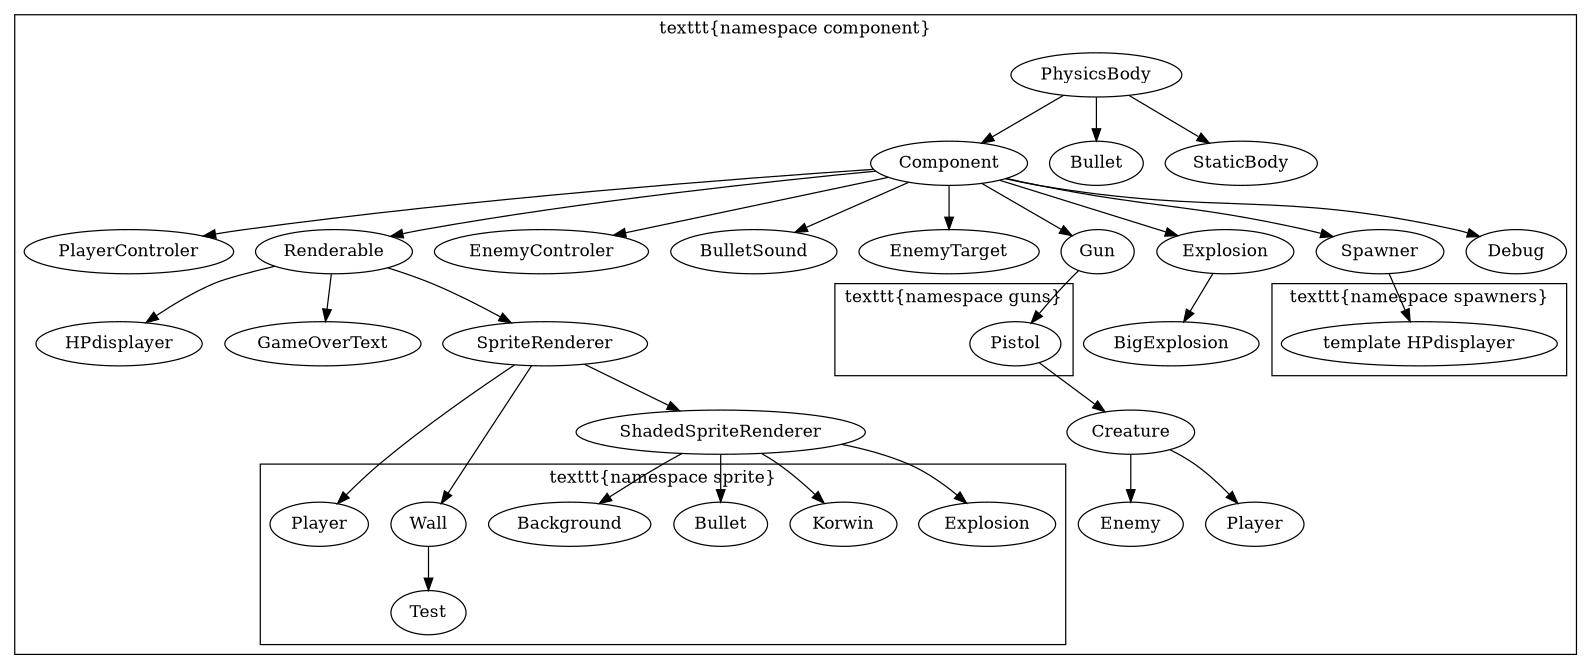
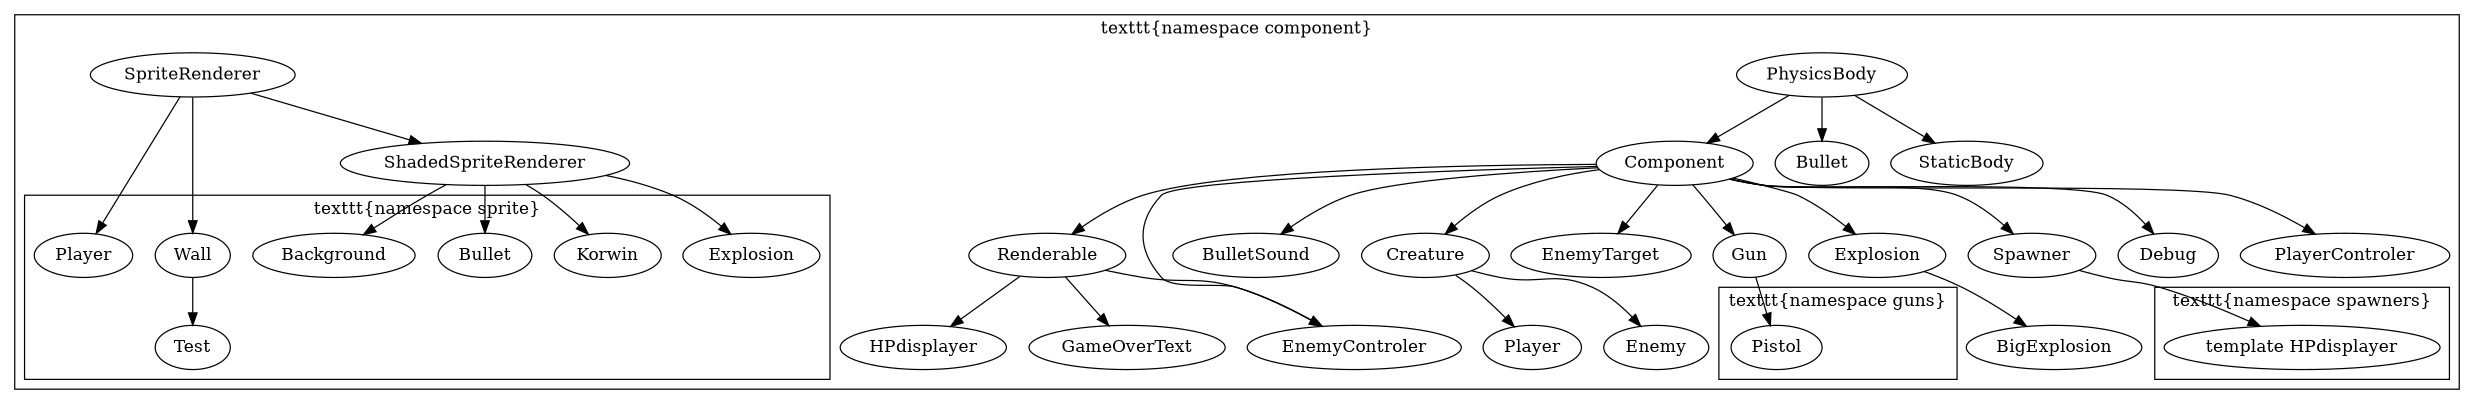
  digraph {
    n1 [label=Player]
    n2 [label=Bullet]
    Background
    n4 [label=Explosion]
    Test
    Wall
    Korwin
    Pistol
    n9 [label="template HPdisplayer"]
    Component
    PlayerControler
    Renderable
    EnemyControler
    PhysicsBody
    BulletSound
    Creature
    EnemyTarget
    Gun
    Explosion
    Spawner
    Debug
    HPdisplayer
    GameOverText
    SpriteRenderer
    ShadedSpriteRenderer
    Bullet
    StaticBody
    Enemy
    Player
    BigExplosion
    subgraph cluster_1 {
      label="\texttt{namespace component}"
      Component
      PlayerControler
      Renderable
      EnemyControler
      PhysicsBody
      BulletSound
      Creature
      EnemyTarget
      Gun
      Explosion
      Spawner
      Debug
      HPdisplayer
      GameOverText
      SpriteRenderer
      ShadedSpriteRenderer
      Bullet
      StaticBody
      Enemy
      Player
      BigExplosion
      subgraph cluster_2 {
        label="\texttt{namespace sprite}"
        n1
        n2
        Background
        n4
        Test
        Wall
        Korwin
      }
      subgraph cluster_3 {
        label="\texttt{namespace guns}"
        Pistol
      }
      subgraph cluster_4 {
        label="\texttt{namespace spawners}"
        n9
      }
    }
    Wall -> Test
    Component -> PlayerControler
    Component -> Renderable
    Component -> EnemyControler
    Component -> BulletSound
-   Pistol -> Creature
+   Component -> Creature
    Component -> EnemyTarget
    Component -> Gun
    Component -> Explosion
    Component -> Spawner
    Component -> Debug
    Renderable -> HPdisplayer
    Renderable -> GameOverText
-   Renderable -> SpriteRenderer
+   Renderable -> EnemyControler
    PhysicsBody -> Component
    PhysicsBody -> Bullet
    PhysicsBody -> StaticBody
    Creature -> Enemy
    Creature -> Player
    Gun -> Pistol
    Explosion -> BigExplosion
    Spawner -> n9
    SpriteRenderer -> n1
    SpriteRenderer -> Wall
    SpriteRenderer -> ShadedSpriteRenderer
    ShadedSpriteRenderer -> n2
    ShadedSpriteRenderer -> Background
    ShadedSpriteRenderer -> n4
    ShadedSpriteRenderer -> Korwin
  }
